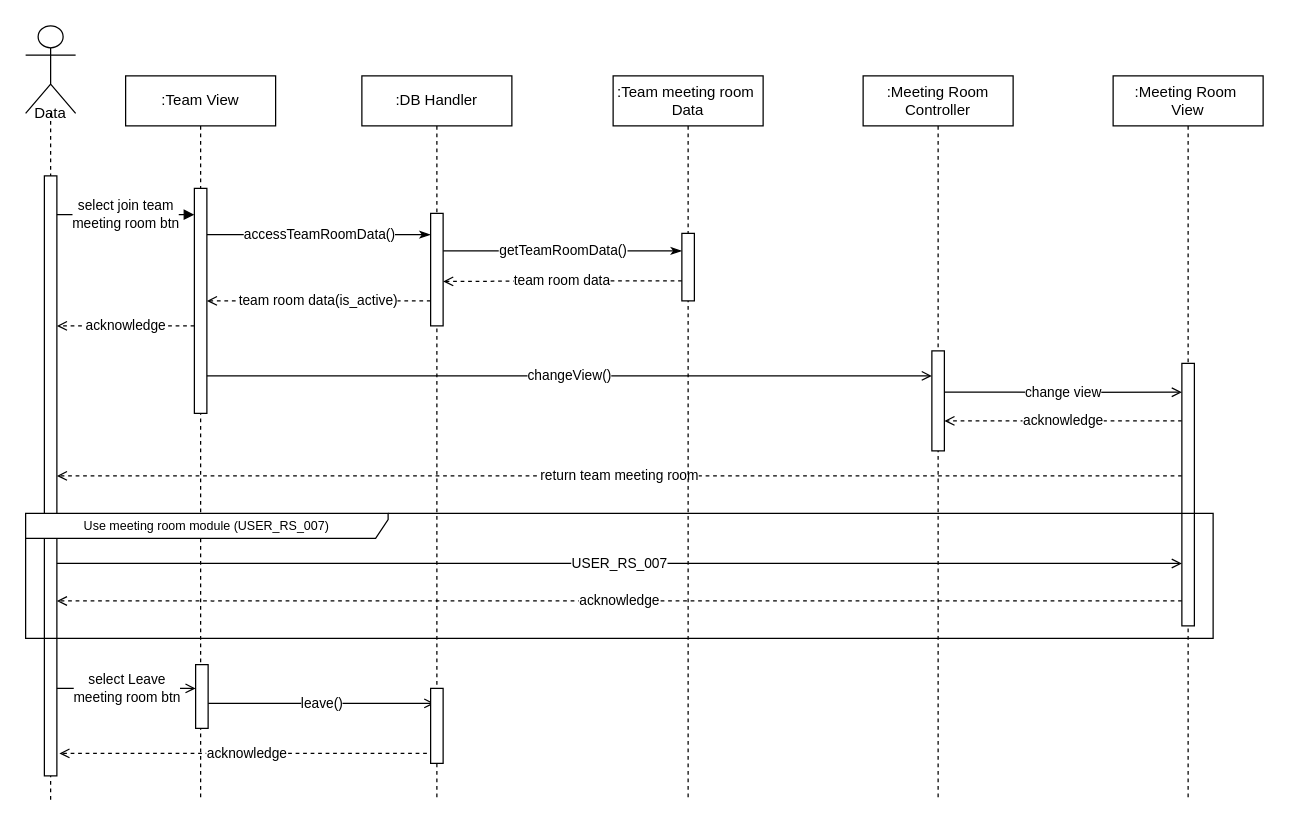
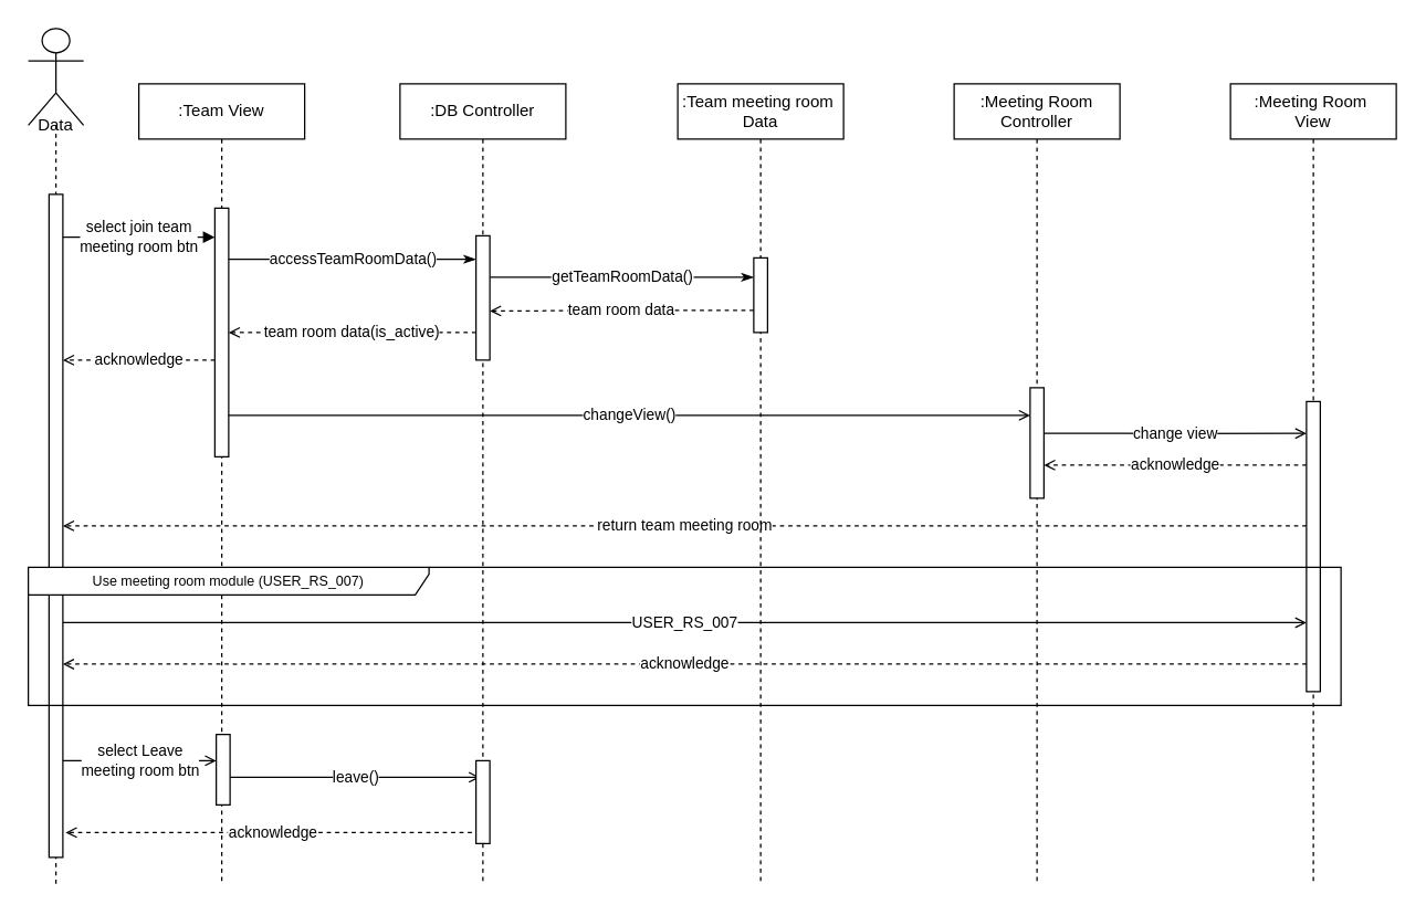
  <mxCell id="0" />
  <mxCell id="1" parent="0" />
  <mxCell id="2" value=":Team View" style="shape=umlLifeline;perimeter=lifelinePerimeter;whiteSpace=wrap;html=1;container=1;collapsible=0;recursiveResize=0;outlineConnect=0;" parent="1" vertex="1"><mxGeometry x="100" y="60" width="120" height="580" as="geometry" /></mxCell>
  <mxCell id="3" value=":Meeting Room Controller" style="shape=umlLifeline;perimeter=lifelinePerimeter;whiteSpace=wrap;html=1;container=1;collapsible=0;recursiveResize=0;outlineConnect=0;" parent="1" vertex="1"><mxGeometry x="690" y="60" width="120" height="580" as="geometry" /></mxCell>
  <mxCell id="4" value=":Meeting Room&amp;nbsp;&lt;br&gt;View" style="shape=umlLifeline;perimeter=lifelinePerimeter;whiteSpace=wrap;html=1;container=1;collapsible=0;recursiveResize=0;outlineConnect=0;" parent="1" vertex="1"><mxGeometry x="890" y="60" width="120" height="580" as="geometry" /></mxCell>
  <mxCell id="5" value="" style="shape=umlLifeline;participant=umlActor;perimeter=lifelinePerimeter;whiteSpace=wrap;html=1;container=1;collapsible=0;recursiveResize=0;verticalAlign=top;spacingTop=36;outlineConnect=0;size=70;" parent="1" vertex="1"><mxGeometry x="20" y="20" width="40" height="620" as="geometry" /></mxCell>
  <mxCell id="6" value="" style="html=1;points=[];perimeter=orthogonalPerimeter;" parent="5" vertex="1"><mxGeometry x="15" y="120" width="10" height="480" as="geometry" /></mxCell>
  <mxCell id="7" value="Data" style="text;html=1;strokeColor=none;fillColor=none;align=center;verticalAlign=middle;whiteSpace=wrap;rounded=0;" parent="5" vertex="1"><mxGeometry y="60" width="40" height="20" as="geometry" /></mxCell>
  <mxCell id="8" value="acknowledge" style="edgeStyle=orthogonalEdgeStyle;rounded=0;orthogonalLoop=1;jettySize=auto;html=1;endArrow=open;endFill=0;dashed=1;" edge="1" parent="1"><mxGeometry relative="1" as="geometry"><mxPoint x="945" y="336" as="sourcePoint" /><mxPoint x="755" y="336" as="targetPoint" /><Array as="points"><mxPoint x="850" y="336" /><mxPoint x="850" y="336" /></Array></mxGeometry></mxCell>
  <mxCell id="9" value="return team meeting room" style="edgeStyle=orthogonalEdgeStyle;rounded=0;orthogonalLoop=1;jettySize=auto;html=1;endArrow=open;endFill=0;dashed=1;" edge="1" parent="1" source="10" target="6"><mxGeometry relative="1" as="geometry"><mxPoint x="45" y="430.059" as="targetPoint" /><Array as="points"><mxPoint x="500" y="380" /><mxPoint x="500" y="380" /></Array></mxGeometry></mxCell>
  <mxCell id="10" value="" style="html=1;points=[];perimeter=orthogonalPerimeter;" parent="1" vertex="1"><mxGeometry x="945" y="290" width="10" height="210" as="geometry" /></mxCell>
  <mxCell id="11" value="select join team &lt;br&gt;meeting room btn" style="edgeStyle=orthogonalEdgeStyle;rounded=0;orthogonalLoop=1;jettySize=auto;html=1;endArrow=block;endFill=1;" parent="1" edge="1" target="20"><mxGeometry relative="1" as="geometry"><Array as="points"><mxPoint x="120" y="171" /><mxPoint x="120" y="171" /></Array><mxPoint x="45" y="171" as="sourcePoint" /><mxPoint x="545" y="171" as="targetPoint" /></mxGeometry></mxCell>
  <mxCell id="12" value="acknowledge" style="edgeStyle=orthogonalEdgeStyle;rounded=0;orthogonalLoop=1;jettySize=auto;html=1;endArrow=open;endFill=0;dashed=1;" parent="1" edge="1"><mxGeometry relative="1" as="geometry"><mxPoint x="45" y="480.059" as="targetPoint" /><Array as="points"><mxPoint x="170" y="480" /><mxPoint x="170" y="480" /></Array><mxPoint x="945" y="480.059" as="sourcePoint" /></mxGeometry></mxCell>
  <mxCell id="13" value="leave()" style="edgeStyle=orthogonalEdgeStyle;rounded=0;orthogonalLoop=1;jettySize=auto;html=1;endArrow=open;endFill=0;" parent="1" source="14" edge="1"><mxGeometry relative="1" as="geometry"><mxPoint x="347" y="562" as="targetPoint" /><Array as="points"><mxPoint x="212" y="562" /><mxPoint x="212" y="562" /></Array></mxGeometry></mxCell>
  <mxCell id="14" value="" style="html=1;points=[];perimeter=orthogonalPerimeter;" parent="1" vertex="1"><mxGeometry x="156" y="531" width="10" height="51" as="geometry" /></mxCell>
  <mxCell id="15" value="USER_RS_007" style="edgeStyle=orthogonalEdgeStyle;rounded=0;orthogonalLoop=1;jettySize=auto;html=1;endArrow=open;endFill=0;" parent="1" edge="1"><mxGeometry relative="1" as="geometry"><Array as="points"><mxPoint x="410" y="450" /><mxPoint x="410" y="450" /></Array><mxPoint x="45" y="450" as="sourcePoint" /><mxPoint x="945" y="450.059" as="targetPoint" /></mxGeometry></mxCell>
  <mxCell id="16" value="select Leave &lt;br&gt;meeting room btn" style="edgeStyle=orthogonalEdgeStyle;rounded=0;orthogonalLoop=1;jettySize=auto;html=1;endArrow=open;endFill=0;" parent="1" target="14" edge="1" source="6"><mxGeometry relative="1" as="geometry"><mxPoint x="47" y="542" as="sourcePoint" /><Array as="points"><mxPoint x="70" y="550" /><mxPoint x="70" y="550" /></Array></mxGeometry></mxCell>
  <mxCell id="17" value="acknowledge" style="edgeStyle=orthogonalEdgeStyle;rounded=0;orthogonalLoop=1;jettySize=auto;html=1;endArrow=open;endFill=0;dashed=1;" parent="1" edge="1"><mxGeometry relative="1" as="geometry"><mxPoint x="347" y="602" as="sourcePoint" /><mxPoint x="47" y="602" as="targetPoint" /><Array as="points"><mxPoint x="192" y="602" /><mxPoint x="192" y="602" /></Array></mxGeometry></mxCell>
  <mxCell id="18" value="accessTeamRoomData()" style="edgeStyle=orthogonalEdgeStyle;rounded=0;orthogonalLoop=1;jettySize=auto;html=1;endArrow=classicThin;endFill=1;" edge="1" parent="1"><mxGeometry relative="1" as="geometry"><mxPoint x="165" y="187" as="sourcePoint" /><mxPoint x="344" y="187" as="targetPoint" /><Array as="points"><mxPoint x="250" y="187" /><mxPoint x="250" y="187" /></Array></mxGeometry></mxCell>
  <mxCell id="19" value="acknowledge" style="edgeStyle=orthogonalEdgeStyle;rounded=0;orthogonalLoop=1;jettySize=auto;html=1;endArrow=open;endFill=0;dashed=1;" edge="1" parent="1" source="20" target="6"><mxGeometry relative="1" as="geometry"><Array as="points"><mxPoint x="70" y="260" /><mxPoint x="70" y="260" /></Array></mxGeometry></mxCell>
  <mxCell id="20" value="" style="html=1;points=[];perimeter=orthogonalPerimeter;" vertex="1" parent="1"><mxGeometry x="155" y="150" width="10" height="180" as="geometry" /></mxCell>
  <mxCell id="21" value="change view" style="edgeStyle=orthogonalEdgeStyle;rounded=0;orthogonalLoop=1;jettySize=auto;html=1;endArrow=open;endFill=0;" edge="1" parent="1"><mxGeometry relative="1" as="geometry"><mxPoint x="755" y="313.059" as="sourcePoint" /><mxPoint x="945" y="313.059" as="targetPoint" /><Array as="points"><mxPoint x="850" y="313" /><mxPoint x="850" y="313" /></Array></mxGeometry></mxCell>
  <mxCell id="22" value="team room data(is_active)" style="edgeStyle=orthogonalEdgeStyle;rounded=0;orthogonalLoop=1;jettySize=auto;html=1;endArrow=open;endFill=0;dashed=1;" edge="1" parent="1" source="27" target="20"><mxGeometry relative="1" as="geometry"><Array as="points"><mxPoint x="300" y="240" /><mxPoint x="300" y="240" /></Array></mxGeometry></mxCell>
  <mxCell id="23" value="" style="html=1;points=[];perimeter=orthogonalPerimeter;" vertex="1" parent="1"><mxGeometry x="745" y="280" width="10" height="80" as="geometry" /></mxCell>
  <mxCell id="24" value=":Team meeting room&amp;nbsp;&lt;br&gt;Data" style="shape=umlLifeline;perimeter=lifelinePerimeter;whiteSpace=wrap;html=1;container=1;collapsible=0;recursiveResize=0;outlineConnect=0;" vertex="1" parent="1"><mxGeometry x="490" y="60" width="120" height="580" as="geometry" /></mxCell>
- <mxCell id="25" value=":DB Handler" style="shape=umlLifeline;perimeter=lifelinePerimeter;whiteSpace=wrap;html=1;container=1;collapsible=0;recursiveResize=0;outlineConnect=0;" vertex="1" parent="1"><mxGeometry x="289" y="60" width="120" height="580" as="geometry" /></mxCell>
+ <mxCell id="25" value=":DB Controller" style="shape=umlLifeline;perimeter=lifelinePerimeter;whiteSpace=wrap;html=1;container=1;collapsible=0;recursiveResize=0;outlineConnect=0;" vertex="1" parent="1"><mxGeometry x="289" y="60" width="120" height="580" as="geometry" /></mxCell>
  <mxCell id="26" value="getTeamRoomData()" style="edgeStyle=orthogonalEdgeStyle;rounded=0;orthogonalLoop=1;jettySize=auto;html=1;endArrow=classicThin;endFill=1;" edge="1" parent="1" source="27" target="28"><mxGeometry relative="1" as="geometry"><Array as="points"><mxPoint x="450" y="200" /><mxPoint x="450" y="200" /></Array></mxGeometry></mxCell>
  <mxCell id="27" value="" style="html=1;points=[];perimeter=orthogonalPerimeter;" vertex="1" parent="1"><mxGeometry x="344" y="170" width="10" height="90" as="geometry" /></mxCell>
  <mxCell id="28" value="" style="html=1;points=[];perimeter=orthogonalPerimeter;" vertex="1" parent="1"><mxGeometry x="545" y="186" width="10" height="54" as="geometry" /></mxCell>
  <mxCell id="29" value="team room data" style="edgeStyle=orthogonalEdgeStyle;rounded=0;orthogonalLoop=1;jettySize=auto;html=1;endArrow=open;endFill=0;dashed=1;" edge="1" parent="1" source="28"><mxGeometry relative="1" as="geometry"><mxPoint x="533" y="224.409" as="sourcePoint" /><mxPoint x="354" y="224.409" as="targetPoint" /><Array as="points"><mxPoint x="500" y="224" /><mxPoint x="500" y="224" /></Array></mxGeometry></mxCell>
  <mxCell id="30" value="changeView()" style="edgeStyle=orthogonalEdgeStyle;rounded=0;orthogonalLoop=1;jettySize=auto;html=1;endArrow=open;endFill=0;" edge="1" parent="1" source="20" target="23"><mxGeometry relative="1" as="geometry"><Array as="points"><mxPoint x="600" y="300" /><mxPoint x="600" y="300" /></Array></mxGeometry></mxCell>
  <mxCell id="31" value="&lt;font style=&quot;font-size: 10px&quot;&gt;Use meeting room module (USER_RS_007)&lt;br&gt;&lt;/font&gt;" style="shape=umlFrame;whiteSpace=wrap;html=1;width=290;height=20;" parent="1" vertex="1"><mxGeometry x="20" y="410" width="950" height="100" as="geometry" /></mxCell>
  <mxCell id="32" value="" style="html=1;points=[];perimeter=orthogonalPerimeter;" vertex="1" parent="1"><mxGeometry x="344" y="550" width="10" height="60" as="geometry" /></mxCell>
